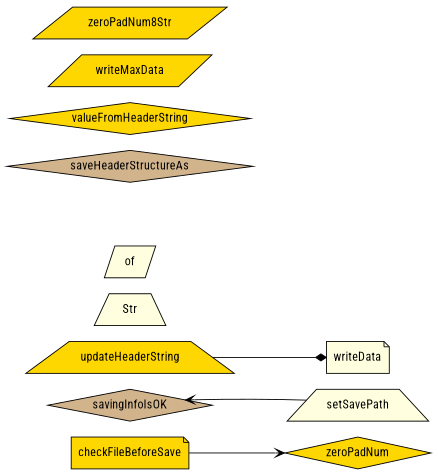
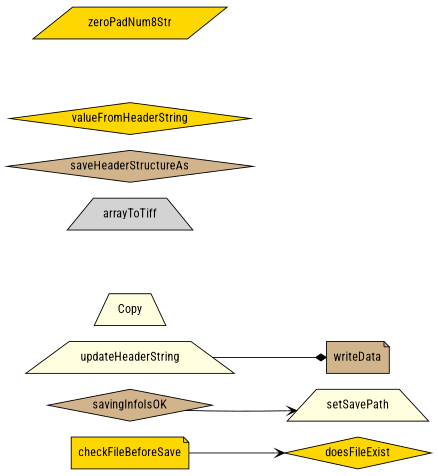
  digraph {
    fontname="Roboto Condensed"
    rankdir=LR
    node [fillcolor=gold fontname="Roboto Condensed" shape=diamond style=filled]
    edge [arrowhead=vee fontname="Roboto Condensed"]
    checkFileBeforeSave [shape=note]
-   doesFileExist [label=zeroPadNum]
+   doesFileExist
    savingInfoIsOK [fillcolor=tan]
    setSavePath [fillcolor=lightyellow shape=trapezium]
-   writeData [fillcolor=lightyellow shape=note]
-   updateHeaderString [shape=trapezium]
-   Copy [fillcolor=lightyellow shape=trapezium label=Str]
-   of [fillcolor=lightyellow shape=parallelogram]
+   writeData [fillcolor=tan shape=note]
+   updateHeaderString [fillcolor=lightyellow shape=trapezium]
+   Copy [fillcolor=lightyellow shape=trapezium]
+   arrayToTiff [fillcolor=lightgrey shape=trapezium]
    saveHeaderStructureAs [fillcolor=tan]
    valueFromHeaderString
-   writeMaxData [shape=parallelogram]
    n13 [label=zeroPadNum8Str shape=parallelogram]
    checkFileBeforeSave -> doesFileExist
-   setSavePath -> savingInfoIsOK
+   savingInfoIsOK -> setSavePath
    updateHeaderString -> writeData [arrowhead=diamond]
  }
